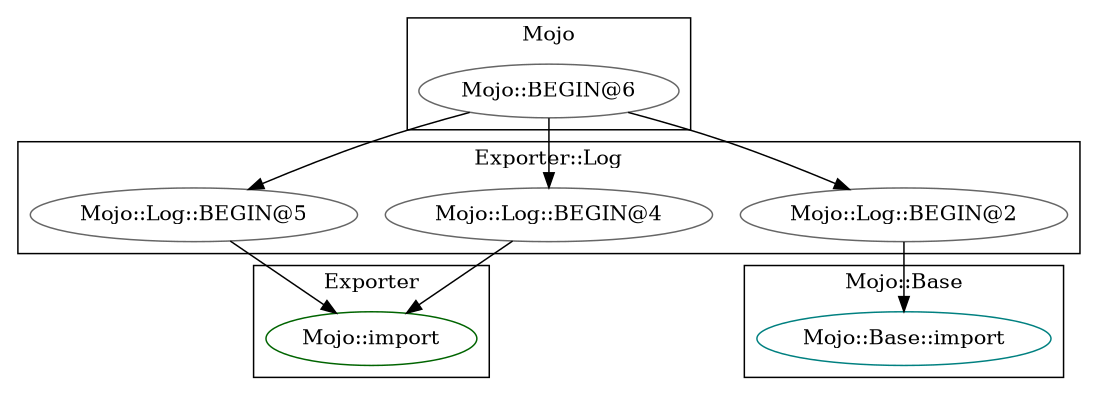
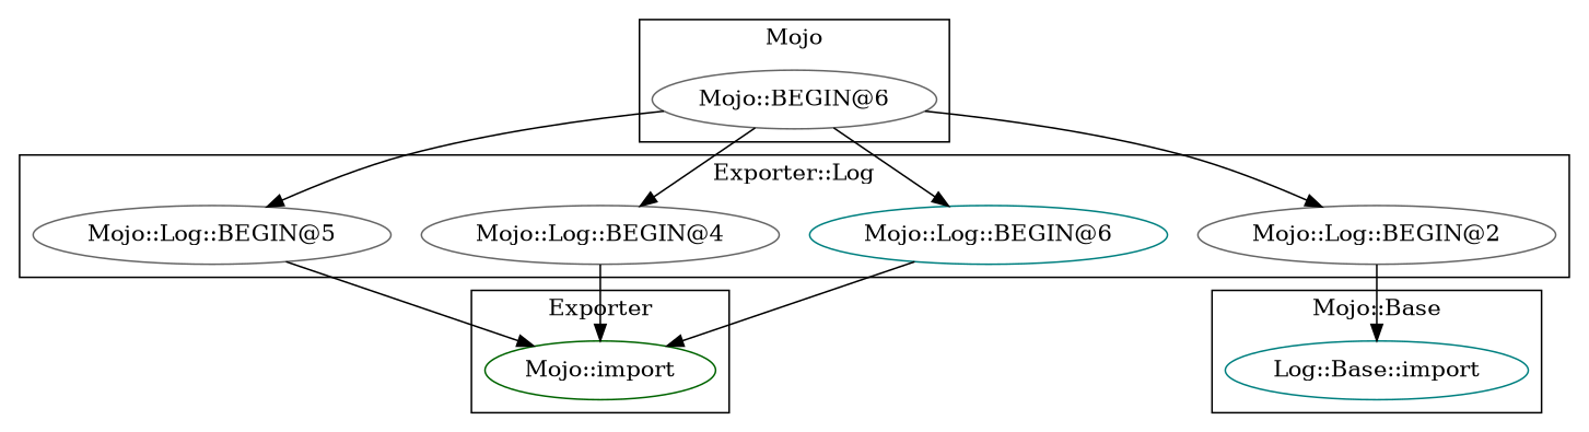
  digraph {
    node [color=gray40]
-   "Mojo::Base::import" [color=teal]
+   "Mojo::Base::import" [color=teal label="Log::Base::import"]
    n2 [color=darkgreen label="Mojo::import"]
+   "Mojo::Log::BEGIN@6" [color=teal]
    "Mojo::Log::BEGIN@4"
    "Mojo::Log::BEGIN@2"
    "Mojo::Log::BEGIN@5"
    "Mojo::BEGIN@6"
    subgraph cluster_1 {
      label="Mojo::Base"
      "Mojo::Base::import"
    }
    subgraph cluster_2 {
      label=Exporter
      n2
    }
    subgraph cluster_3 {
      label="Exporter::Log"
+     "Mojo::Log::BEGIN@6"
      "Mojo::Log::BEGIN@4"
      "Mojo::Log::BEGIN@2"
      "Mojo::Log::BEGIN@5"
    }
    subgraph cluster_4 {
      label=Mojo
      "Mojo::BEGIN@6"
    }
+   "Mojo::Log::BEGIN@6" -> n2
    "Mojo::Log::BEGIN@4" -> n2
    "Mojo::Log::BEGIN@2" -> "Mojo::Base::import"
    "Mojo::Log::BEGIN@5" -> n2
+   "Mojo::BEGIN@6" -> "Mojo::Log::BEGIN@6"
    "Mojo::BEGIN@6" -> "Mojo::Log::BEGIN@4"
    "Mojo::BEGIN@6" -> "Mojo::Log::BEGIN@2"
    "Mojo::BEGIN@6" -> "Mojo::Log::BEGIN@5"
  }
